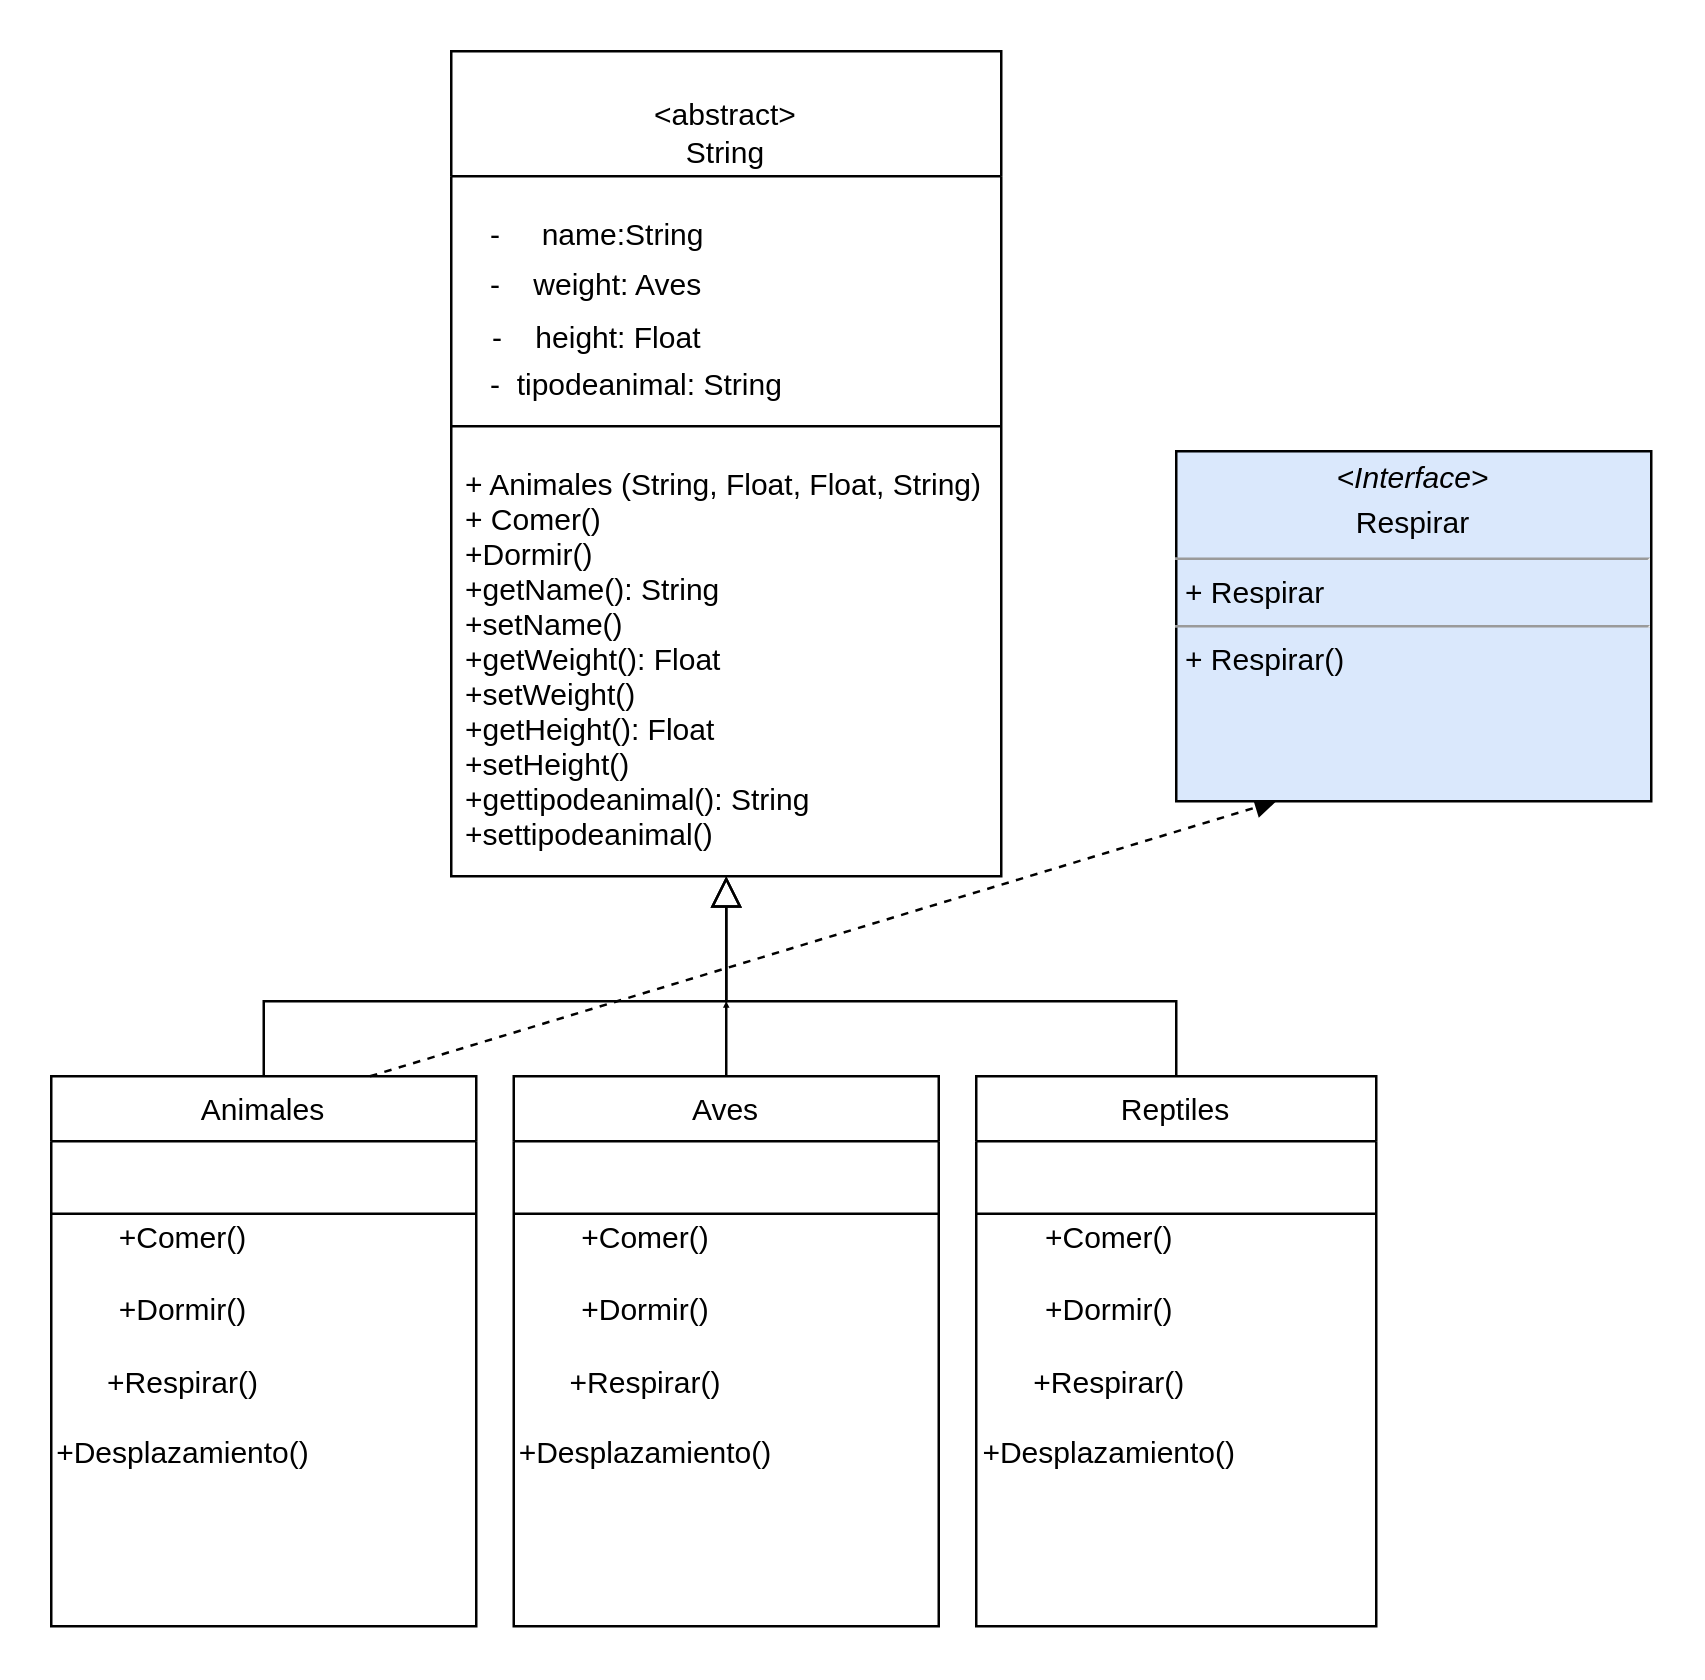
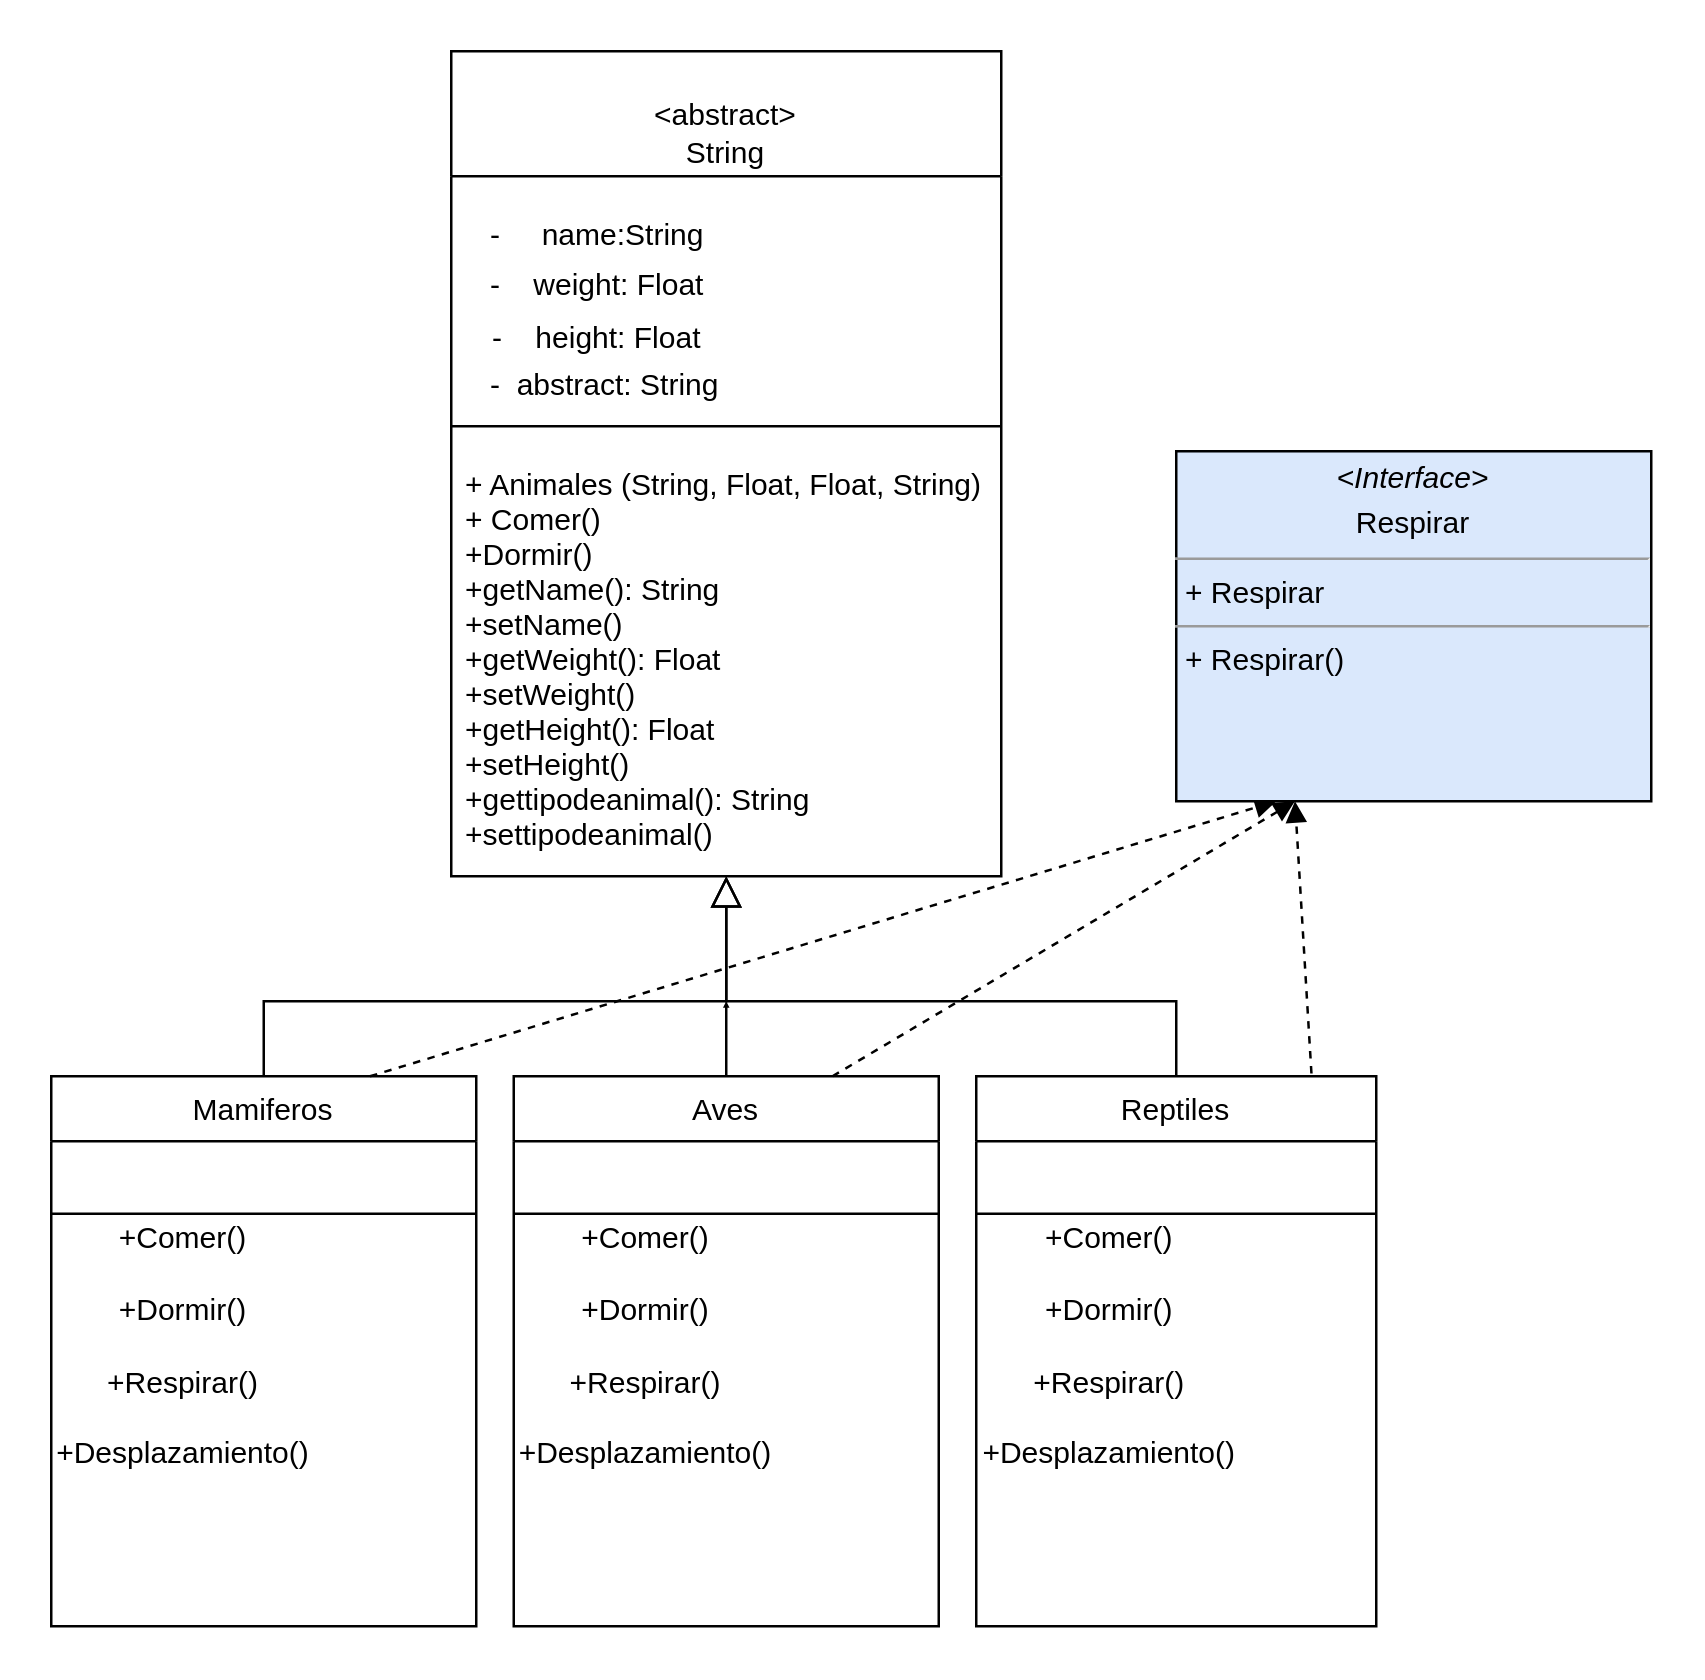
  <mxCell id="0" />
  <mxCell id="1" parent="0" />
  <mxCell id="2" value="" style="endArrow=block;endSize=10;endFill=0;shadow=0;strokeWidth=1;rounded=0;edgeStyle=elbowEdgeStyle;elbow=vertical;exitX=0.5;exitY=0;exitDx=0;exitDy=0;" parent="1" source="16" target="8" edge="1"><mxGeometry width="160" relative="1" as="geometry"><mxPoint x="110" y="203" as="sourcePoint" /><mxPoint x="110" y="203" as="targetPoint" /><Array as="points"><mxPoint x="290" y="400" /><mxPoint x="290" y="540" /><mxPoint x="290" y="280" /><mxPoint x="290" y="430" /><mxPoint x="290" y="280" /><mxPoint x="150" y="274" /><mxPoint x="290" y="274" /><mxPoint x="180" y="274" /></Array></mxGeometry></mxCell>
- <mxCell id="3" value="-  tipodeanimal: String&#10;" style="text;align=left;verticalAlign=top;spacingLeft=4;spacingRight=4;overflow=hidden;rotatable=0;points=[[0,0.5],[1,0.5]];portConstraint=eastwest;rounded=0;shadow=0;html=0;" parent="1" vertex="1"><mxGeometry x="190" y="140" width="140" height="26" as="geometry" /></mxCell>
+ <mxCell id="3" value="-  abstract: String&#10;" style="text;align=left;verticalAlign=top;spacingLeft=4;spacingRight=4;overflow=hidden;rotatable=0;points=[[0,0.5],[1,0.5]];portConstraint=eastwest;rounded=0;shadow=0;html=0;" parent="1" vertex="1"><mxGeometry x="190" y="140" width="140" height="26" as="geometry" /></mxCell>
  <mxCell id="4" value="" style="endArrow=block;endSize=10;endFill=0;shadow=0;strokeWidth=1;rounded=0;edgeStyle=elbowEdgeStyle;exitX=0.5;exitY=0;exitDx=0;exitDy=0;elbow=vertical;entryX=0.5;entryY=1;entryDx=0;entryDy=0;" parent="1" source="18" target="8" edge="1"><mxGeometry width="160" relative="1" as="geometry"><mxPoint x="290" y="372" as="sourcePoint" /><mxPoint x="470" y="200" as="targetPoint" /><Array as="points"><mxPoint x="410" y="400" /><mxPoint x="370" y="540" /><mxPoint x="390" y="280" /><mxPoint x="370" y="430" /><mxPoint x="380" y="280" /></Array></mxGeometry></mxCell>
  <mxCell id="5" value="" style="endArrow=block;endSize=0;endFill=0;shadow=0;strokeWidth=1;rounded=0;elbow=vertical;exitX=0.5;exitY=0;exitDx=0;exitDy=0;startSize=6;" parent="1" source="20" edge="1"><mxGeometry width="160" relative="1" as="geometry"><mxPoint x="350" y="350" as="sourcePoint" /><mxPoint x="290" y="400" as="targetPoint" /></mxGeometry></mxCell>
  <mxCell id="6" value="" style="endArrow=none;html=1;exitX=0;exitY=0.25;exitDx=0;exitDy=0;entryX=1;entryY=0.25;entryDx=0;entryDy=0;" parent="1" source="16" target="16" edge="1"><mxGeometry width="50" height="50" relative="1" as="geometry"><mxPoint x="300" y="500" as="sourcePoint" /><mxPoint x="350" y="450" as="targetPoint" /><Array as="points" /></mxGeometry></mxCell>
  <mxCell id="7" value="" style="endArrow=none;html=1;exitX=1;exitY=0.25;exitDx=0;exitDy=0;entryX=0;entryY=0.25;entryDx=0;entryDy=0;" parent="1" source="18" target="18" edge="1"><mxGeometry width="50" height="50" relative="1" as="geometry"><mxPoint x="300" y="500" as="sourcePoint" /><mxPoint x="350" y="450" as="targetPoint" /></mxGeometry></mxCell>
  <mxCell id="8" value="" style="swimlane;fontStyle=0;align=center;verticalAlign=top;childLayout=stackLayout;horizontal=1;startSize=50;horizontalStack=0;resizeParent=1;resizeLast=0;collapsible=1;marginBottom=0;rounded=0;shadow=0;strokeWidth=1;labelBorderColor=none;labelBackgroundColor=none;spacingTop=-14;spacing=-4;spacingLeft=0;spacingBottom=18;" parent="1" vertex="1"><mxGeometry x="180" y="20" width="220" height="330" as="geometry"><mxRectangle x="230" y="140" width="160" height="26" as="alternateBounds" /></mxGeometry></mxCell>
  <mxCell id="9" value="&lt;div style=&quot;font-size: 12px;&quot;&gt;&amp;lt;abstract&amp;gt;&lt;/div&gt;&lt;div style=&quot;font-size: 12px;&quot;&gt;String&lt;br style=&quot;font-size: 12px;&quot;&gt;&lt;/div&gt;" style="text;html=1;strokeColor=none;fillColor=none;align=center;verticalAlign=bottom;whiteSpace=wrap;rounded=0;labelBackgroundColor=none;horizontal=1;fontSize=12;labelPosition=center;verticalLabelPosition=top;" vertex="1" parent="8"><mxGeometry y="50" width="220" height="20" as="geometry" /></mxCell>
  <mxCell id="10" value="-    height: Float&#10;" style="text;align=center;verticalAlign=middle;spacingLeft=4;spacingRight=7;overflow=hidden;rotatable=0;points=[[0,0.5],[1,0.5]];portConstraint=eastwest;rounded=0;shadow=0;labelPosition=center;verticalLabelPosition=middle;" parent="1" vertex="1"><mxGeometry x="190" y="126" width="100" height="28" as="geometry" /></mxCell>
- <mxCell id="11" value="-    weight: Aves" style="text;align=left;verticalAlign=top;spacingLeft=4;spacingRight=4;overflow=hidden;rotatable=0;points=[[0,0.5],[1,0.5]];portConstraint=eastwest;rounded=0;shadow=0;html=0;" parent="1" vertex="1"><mxGeometry x="190" y="100" width="100" height="26" as="geometry" /></mxCell>
+ <mxCell id="11" value="-    weight: Float" style="text;align=left;verticalAlign=top;spacingLeft=4;spacingRight=4;overflow=hidden;rotatable=0;points=[[0,0.5],[1,0.5]];portConstraint=eastwest;rounded=0;shadow=0;html=0;" parent="1" vertex="1"><mxGeometry x="190" y="100" width="100" height="26" as="geometry" /></mxCell>
  <mxCell id="12" value="-     name:String" style="text;align=left;verticalAlign=top;spacingLeft=4;spacingRight=4;overflow=hidden;rotatable=0;points=[[0,0.5],[1,0.5]];portConstraint=eastwest;" parent="1" vertex="1"><mxGeometry x="190" y="80" width="100" height="26" as="geometry" /></mxCell>
  <mxCell id="13" value="" style="endArrow=none;html=1;fontSize=12;" edge="1" parent="1"><mxGeometry width="50" height="50" relative="1" as="geometry"><mxPoint x="180" y="170" as="sourcePoint" /><mxPoint x="400" y="170" as="targetPoint" /></mxGeometry></mxCell>
  <mxCell id="14" value="+ Animales (String, Float, Float, String)&#10;+ Comer()&#10;+Dormir()&#10;+getName(): String&#10;+setName()&#10;+getWeight(): Float&#10;+setWeight()&#10;+getHeight(): Float&#10;+setHeight()&#10;+gettipodeanimal(): String&#10;+settipodeanimal()&#10;&#10;&#10;" style="text;align=left;verticalAlign=top;spacingLeft=4;spacingRight=4;overflow=hidden;rotatable=0;points=[[0,0.5],[1,0.5]];portConstraint=eastwest;" vertex="1" parent="1"><mxGeometry x="180" y="180" width="270" height="180" as="geometry" /></mxCell>
  <mxCell id="15" value="" style="endArrow=none;html=1;fontSize=12;exitX=0;exitY=0.25;exitDx=0;exitDy=0;entryX=1;entryY=0.25;entryDx=0;entryDy=0;" edge="1" parent="1" source="20" target="20"><mxGeometry width="50" height="50" relative="1" as="geometry"><mxPoint x="300" y="500" as="sourcePoint" /><mxPoint x="350" y="450" as="targetPoint" /></mxGeometry></mxCell>
- <mxCell id="16" value="Animales" style="swimlane;fontStyle=0;align=center;verticalAlign=middle;childLayout=stackLayout;horizontal=1;startSize=26;horizontalStack=0;resizeParent=1;resizeLast=0;collapsible=1;marginBottom=0;rounded=0;shadow=0;strokeWidth=1;labelPosition=center;verticalLabelPosition=middle;" parent="1" vertex="1"><mxGeometry x="20" y="430" width="170" height="220" as="geometry"><mxRectangle x="130" y="380" width="160" height="26" as="alternateBounds" /></mxGeometry></mxCell>
+ <mxCell id="16" value="Mamiferos" style="swimlane;fontStyle=0;align=center;verticalAlign=middle;childLayout=stackLayout;horizontal=1;startSize=26;horizontalStack=0;resizeParent=1;resizeLast=0;collapsible=1;marginBottom=0;rounded=0;shadow=0;strokeWidth=1;labelPosition=center;verticalLabelPosition=middle;" parent="1" vertex="1"><mxGeometry x="20" y="430" width="170" height="220" as="geometry"><mxRectangle x="130" y="380" width="160" height="26" as="alternateBounds" /></mxGeometry></mxCell>
  <mxCell id="17" value="&lt;div&gt;+Comer()&lt;/div&gt;&lt;div&gt;&lt;br&gt;&lt;/div&gt;&lt;div&gt;+Dormir()&lt;/div&gt;&lt;div&gt;&lt;br&gt;&lt;/div&gt;&lt;div&gt;+Respirar()&lt;/div&gt;&lt;div&gt;&lt;br&gt;&lt;/div&gt;&lt;div&gt;+Desplazamiento()&lt;br&gt;&lt;/div&gt;" style="text;html=1;strokeColor=none;fillColor=none;align=center;verticalAlign=middle;whiteSpace=wrap;rounded=0;labelBackgroundColor=none;fontSize=12;spacingLeft=0;spacingRight=64;spacingBottom=15;spacing=-20;spacingTop=15;" vertex="1" parent="16"><mxGeometry y="26" width="170" height="164" as="geometry" /></mxCell>
  <mxCell id="18" value="Reptiles" style="swimlane;fontStyle=0;align=center;verticalAlign=top;childLayout=stackLayout;horizontal=1;startSize=26;horizontalStack=0;resizeParent=1;resizeLast=0;collapsible=1;marginBottom=0;rounded=0;shadow=0;strokeWidth=1;" parent="1" vertex="1"><mxGeometry x="390" y="430" width="160" height="220" as="geometry"><mxRectangle x="340" y="380" width="170" height="26" as="alternateBounds" /></mxGeometry></mxCell>
  <mxCell id="19" value="&lt;div&gt;+Comer()&lt;/div&gt;&lt;div&gt;&lt;br&gt;&lt;/div&gt;&lt;div&gt;+Dormir()&lt;/div&gt;&lt;div&gt;&lt;br&gt;&lt;/div&gt;&lt;div&gt;+Respirar()&lt;/div&gt;&lt;div&gt;&lt;br&gt;&lt;/div&gt;&lt;div&gt;+Desplazamiento()&lt;br&gt;&lt;/div&gt;" style="text;html=1;strokeColor=none;fillColor=none;align=center;verticalAlign=middle;whiteSpace=wrap;rounded=0;labelBackgroundColor=none;fontSize=12;spacingLeft=0;spacingRight=53;spacingBottom=-75;spacing=-20;spacingTop=15;" vertex="1" parent="18"><mxGeometry y="26" width="160" height="74" as="geometry" /></mxCell>
  <mxCell id="20" value="Aves" style="swimlane;fontStyle=0;align=center;verticalAlign=middle;childLayout=stackLayout;horizontal=1;startSize=26;horizontalStack=0;resizeParent=1;resizeLast=0;collapsible=1;marginBottom=0;rounded=0;shadow=0;strokeWidth=1;labelPosition=center;verticalLabelPosition=middle;" vertex="1" parent="1"><mxGeometry x="205" y="430" width="170" height="220" as="geometry"><mxRectangle x="130" y="380" width="160" height="26" as="alternateBounds" /></mxGeometry></mxCell>
  <mxCell id="21" value="&lt;div&gt;+Comer()&lt;/div&gt;&lt;div&gt;&lt;br&gt;&lt;/div&gt;&lt;div&gt;+Dormir()&lt;/div&gt;&lt;div&gt;&lt;br&gt;&lt;/div&gt;&lt;div&gt;+Respirar()&lt;/div&gt;&lt;div&gt;&lt;br&gt;&lt;/div&gt;&lt;div&gt;+Desplazamiento()&lt;br&gt;&lt;/div&gt;" style="text;html=1;strokeColor=none;fillColor=none;align=center;verticalAlign=middle;whiteSpace=wrap;rounded=0;labelBackgroundColor=none;fontSize=12;spacingLeft=0;spacingRight=64;spacingBottom=-75;spacing=-20;spacingTop=15;" vertex="1" parent="20"><mxGeometry y="26" width="170" height="74" as="geometry" /></mxCell>
+ <mxCell id="22" value="" style="endArrow=block;dashed=1;html=1;fontSize=12;exitX=0.838;exitY=-0.005;exitDx=0;exitDy=0;endFill=1;exitPerimeter=0;entryX=0.25;entryY=1;entryDx=0;entryDy=0;" edge="1" parent="1" source="18" target="25"><mxGeometry width="50" height="50" relative="1" as="geometry"><mxPoint x="300" y="350" as="sourcePoint" /><mxPoint x="510" y="320" as="targetPoint" /></mxGeometry></mxCell>
+ <mxCell id="23" value="" style="endArrow=block;dashed=1;html=1;fontSize=12;exitX=0.75;exitY=0;exitDx=0;exitDy=0;endFill=1;entryX=0.25;entryY=1;entryDx=0;entryDy=0;" edge="1" parent="1" source="20" target="25"><mxGeometry width="50" height="50" relative="1" as="geometry"><mxPoint x="430" y="370" as="sourcePoint" /><mxPoint x="510" y="320" as="targetPoint" /></mxGeometry></mxCell>
  <mxCell id="24" value="" style="endArrow=block;dashed=1;html=1;fontSize=12;exitX=0.75;exitY=0;exitDx=0;exitDy=0;endFill=1;strokeWidth=1;" edge="1" parent="1" source="16"><mxGeometry width="50" height="50" relative="1" as="geometry"><mxPoint x="300" y="350" as="sourcePoint" /><mxPoint x="510" y="320" as="targetPoint" /></mxGeometry></mxCell>
  <mxCell id="25" value="&lt;p style=&quot;margin: 0px ; margin-top: 4px ; text-align: center&quot;&gt;&lt;i&gt;&amp;lt;Interface&amp;gt;&lt;/i&gt;&lt;/p&gt;&lt;p style=&quot;margin: 0px ; margin-top: 4px ; text-align: center&quot;&gt;Respirar&lt;br&gt;&lt;b&gt;&lt;/b&gt;&lt;/p&gt;&lt;hr size=&quot;1&quot;&gt;&lt;p style=&quot;margin: 0px ; margin-left: 4px&quot;&gt;+ Respirar&lt;br&gt;&lt;/p&gt;&lt;hr size=&quot;1&quot;&gt;&lt;p style=&quot;margin: 0px ; margin-left: 4px&quot;&gt;+ Respirar()&lt;br&gt;&lt;/p&gt;" style="verticalAlign=top;align=left;overflow=fill;fontSize=12;fontFamily=Helvetica;html=1;labelBackgroundColor=none;fillColor=#dae8fc;" vertex="1" parent="1"><mxGeometry x="470" y="180" width="190" height="140" as="geometry" /></mxCell>
